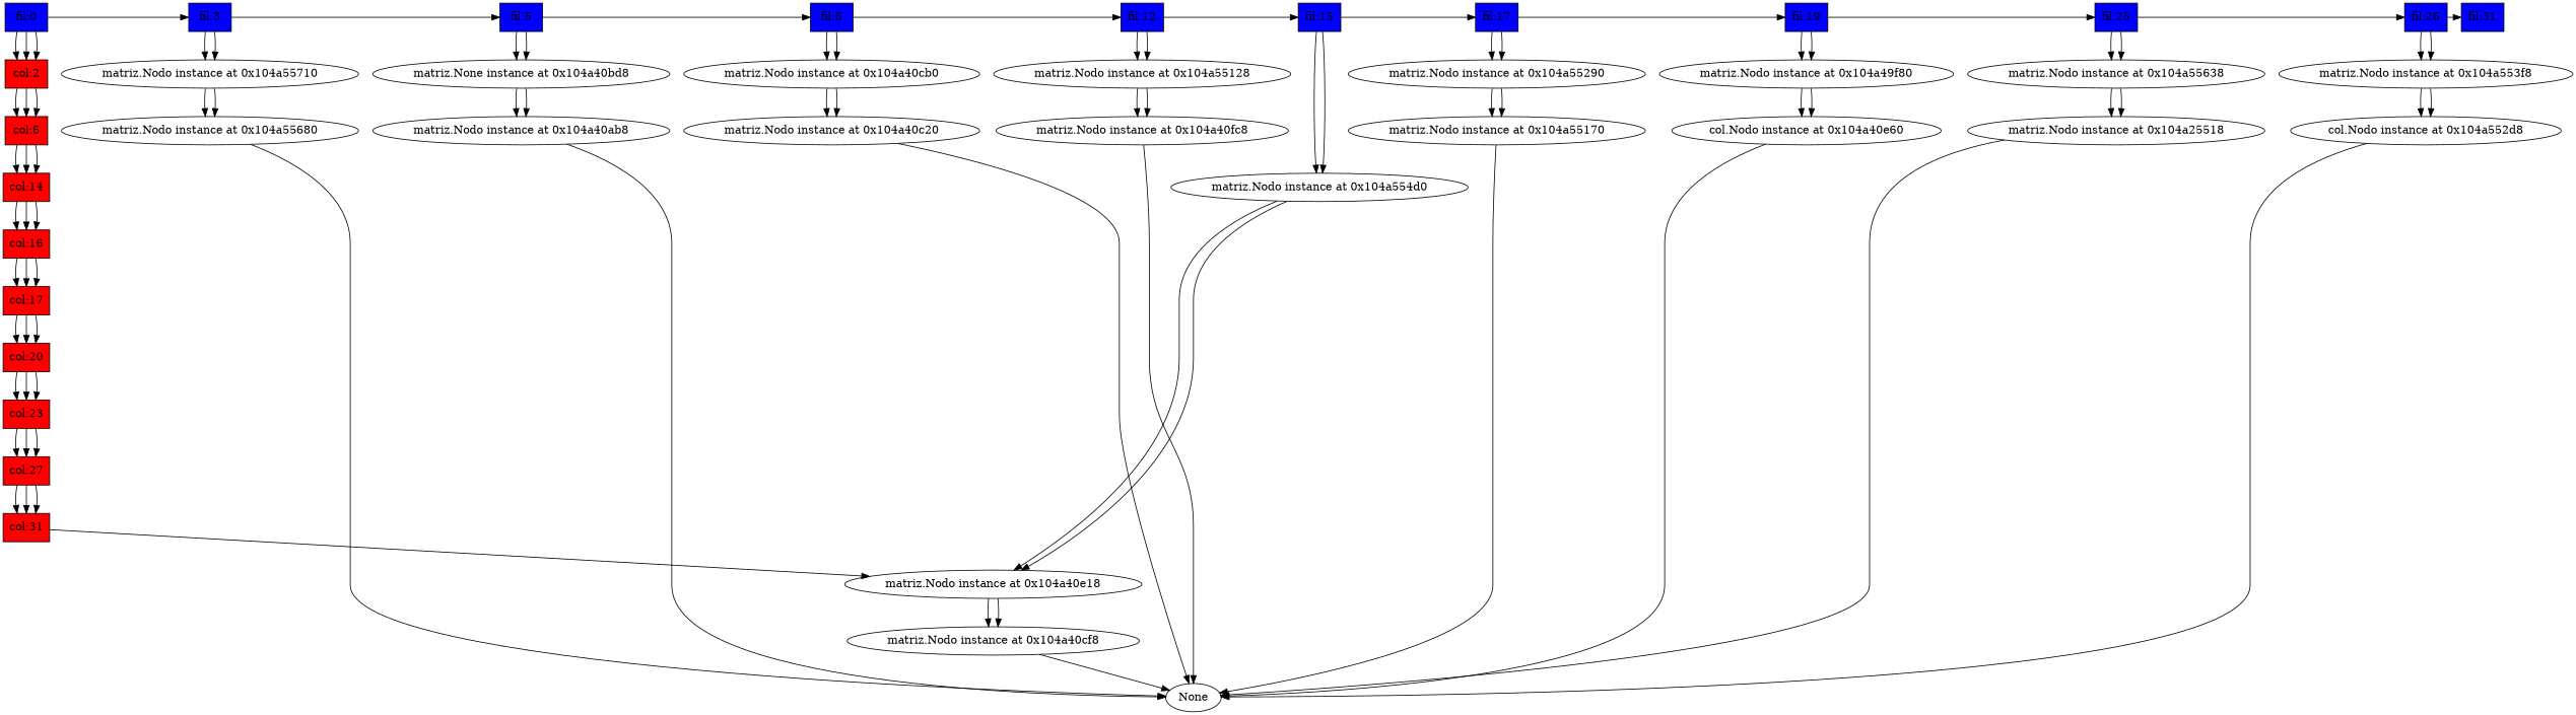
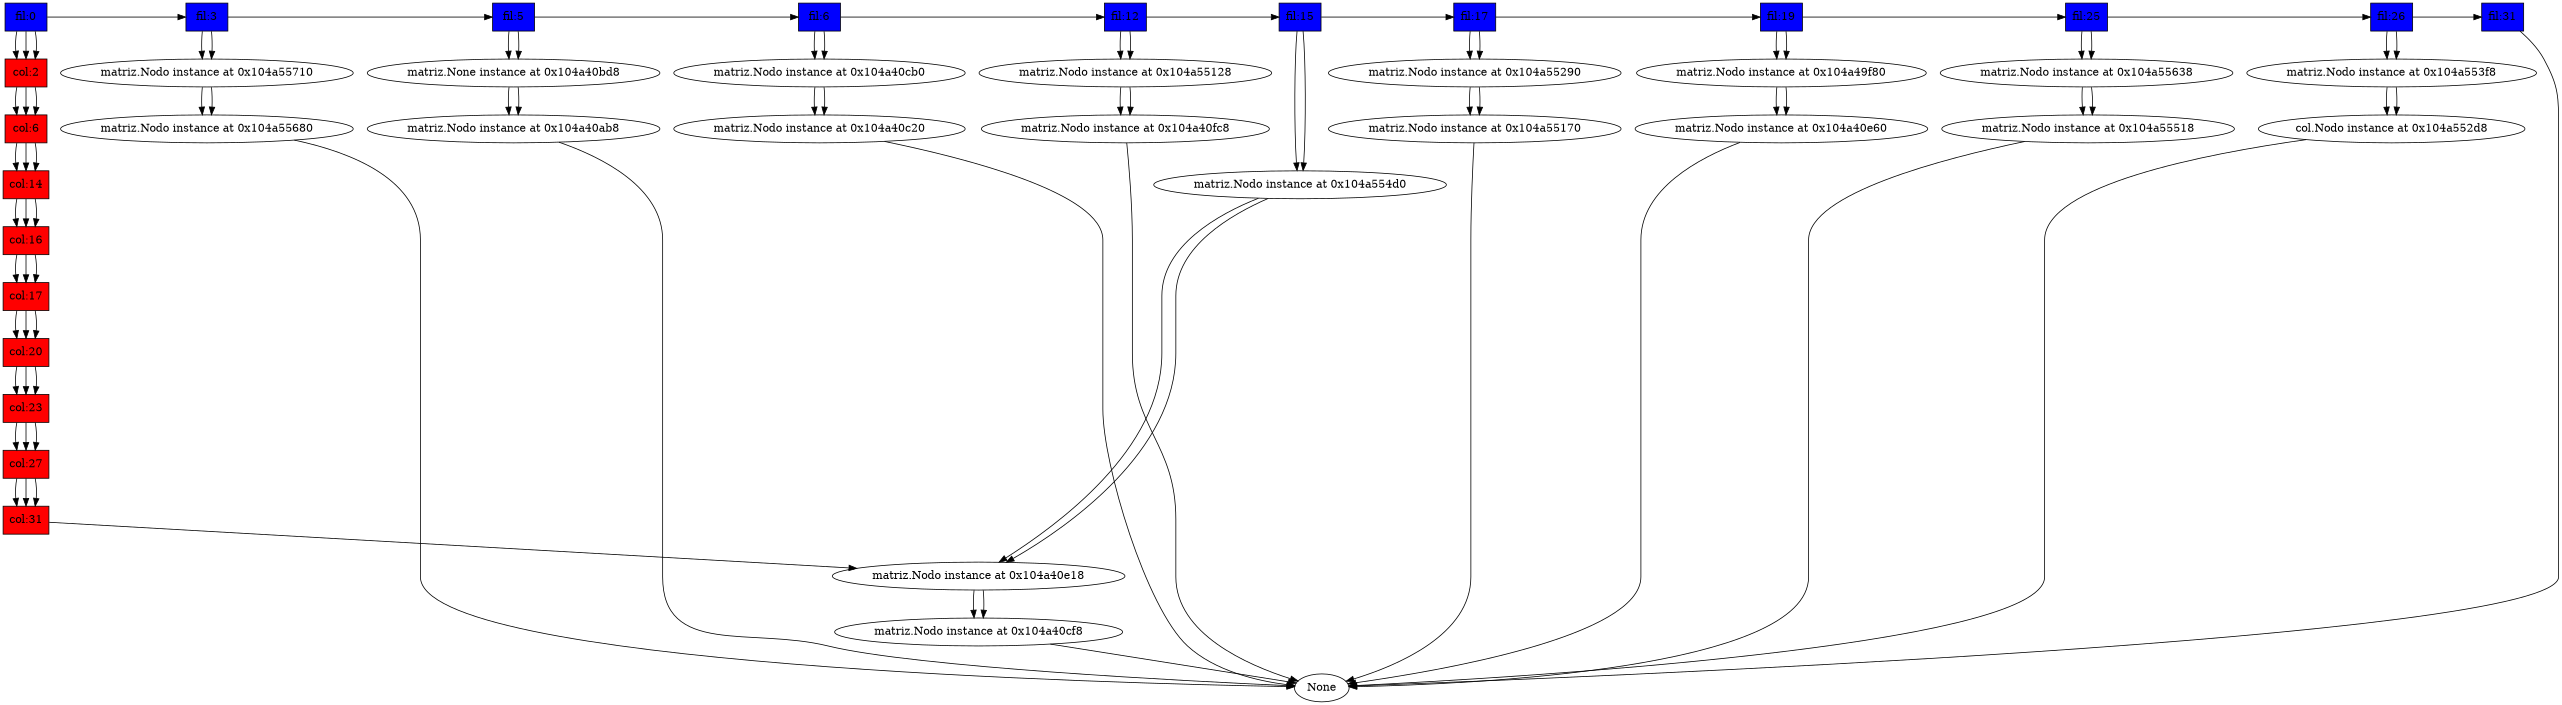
  digraph {
    rankdir=TB
    n1 [fillcolor=blue label=<fil:0> shape=box style=filled]
    n2 [fillcolor=blue label=<fil:3> shape=box style=filled]
    n3 [fillcolor=blue label=<fil:5> shape=box style=filled]
    n4 [fillcolor=blue label=<fil:6> shape=box style=filled]
    n5 [fillcolor=blue label=<fil:12> shape=box style=filled]
    n6 [fillcolor=blue label=<fil:15> shape=box style=filled]
    n7 [fillcolor=blue label=<fil:17> shape=box style=filled]
    n8 [fillcolor=blue label=<fil:19> shape=box style=filled]
    n9 [fillcolor=blue label=<fil:25> shape=box style=filled]
    n10 [fillcolor=blue label=<fil:26> shape=box style=filled]
    n11 [fillcolor=blue label=<fil:31> shape=box style=filled]
    n12 [fillcolor=red label=<col:2> shape=box style=filled]
    "matriz.Nodo instance at 0x104a55710"
    n14 [label="matriz.None instance at 0x104a40bd8"]
    "matriz.Nodo instance at 0x104a40cb0"
    "matriz.Nodo instance at 0x104a55128"
    "matriz.Nodo instance at 0x104a554d0"
    "matriz.Nodo instance at 0x104a55290"
    n19 [label="matriz.Nodo instance at 0x104a49f80"]
    "matriz.Nodo instance at 0x104a55638"
    "matriz.Nodo instance at 0x104a553f8"
    None
    n23 [fillcolor=red label=<col:6> shape=box style=filled]
    n24 [fillcolor=red label=<col:14> shape=box style=filled]
    n25 [fillcolor=red label=<col:16> shape=box style=filled]
    n26 [fillcolor=red label=<col:17> shape=box style=filled]
    n27 [fillcolor=red label=<col:20> shape=box style=filled]
    n28 [fillcolor=red label=<col:23> shape=box style=filled]
    n29 [fillcolor=red label=<col:27> shape=box style=filled]
    n30 [fillcolor=red label=<col:31> shape=box style=filled]
    "matriz.Nodo instance at 0x104a40e18"
    "matriz.Nodo instance at 0x104a55680"
    "matriz.Nodo instance at 0x104a40ab8"
    "matriz.Nodo instance at 0x104a40c20"
    "matriz.Nodo instance at 0x104a40fc8"
    "matriz.Nodo instance at 0x104a55170"
-   "matriz.Nodo instance at 0x104a40e60" [label="col.Nodo instance at 0x104a40e60"]
-   "matriz.Nodo instance at 0x104a55518" [label="matriz.Nodo instance at 0x104a25518"]
+   "matriz.Nodo instance at 0x104a40e60"
+   "matriz.Nodo instance at 0x104a55518"
    n39 [label="col.Nodo instance at 0x104a552d8"]
    "matriz.Nodo instance at 0x104a40cf8"
    subgraph sub_1 {
      rank=same
      n1
      n2
      n3
      n4
      n5
      n6
      n7
      n8
      n9
      n10
      n11
    }
    n1 -> n2
    n1 -> n12
    n1 -> n12
    n1 -> n12
    n2 -> n3
    n2 -> "matriz.Nodo instance at 0x104a55710"
    n2 -> "matriz.Nodo instance at 0x104a55710"
    n3 -> n4
    n3 -> n14
    n3 -> n14
    n4 -> n5
    n4 -> "matriz.Nodo instance at 0x104a40cb0"
    n4 -> "matriz.Nodo instance at 0x104a40cb0"
    n5 -> n6
    n5 -> "matriz.Nodo instance at 0x104a55128"
    n5 -> "matriz.Nodo instance at 0x104a55128"
    n6 -> n7
    n6 -> "matriz.Nodo instance at 0x104a554d0"
    n6 -> "matriz.Nodo instance at 0x104a554d0"
    n7 -> n8
    n7 -> "matriz.Nodo instance at 0x104a55290"
    n7 -> "matriz.Nodo instance at 0x104a55290"
    n8 -> n9
    n8 -> n19
    n8 -> n19
    n9 -> n10
    n9 -> "matriz.Nodo instance at 0x104a55638"
    n9 -> "matriz.Nodo instance at 0x104a55638"
    n10 -> n11
    n10 -> "matriz.Nodo instance at 0x104a553f8"
    n10 -> "matriz.Nodo instance at 0x104a553f8"
+   n11 -> None
    n12 -> n23
    n12 -> n23
    n12 -> n23
    "matriz.Nodo instance at 0x104a55710" -> "matriz.Nodo instance at 0x104a55680"
    "matriz.Nodo instance at 0x104a55710" -> "matriz.Nodo instance at 0x104a55680"
    n14 -> "matriz.Nodo instance at 0x104a40ab8"
    n14 -> "matriz.Nodo instance at 0x104a40ab8"
    "matriz.Nodo instance at 0x104a40cb0" -> "matriz.Nodo instance at 0x104a40c20"
    "matriz.Nodo instance at 0x104a40cb0" -> "matriz.Nodo instance at 0x104a40c20"
    "matriz.Nodo instance at 0x104a55128" -> "matriz.Nodo instance at 0x104a40fc8"
    "matriz.Nodo instance at 0x104a55128" -> "matriz.Nodo instance at 0x104a40fc8"
    "matriz.Nodo instance at 0x104a554d0" -> "matriz.Nodo instance at 0x104a40e18"
    "matriz.Nodo instance at 0x104a554d0" -> "matriz.Nodo instance at 0x104a40e18"
    "matriz.Nodo instance at 0x104a55290" -> "matriz.Nodo instance at 0x104a55170"
    "matriz.Nodo instance at 0x104a55290" -> "matriz.Nodo instance at 0x104a55170"
    n19 -> "matriz.Nodo instance at 0x104a40e60"
    n19 -> "matriz.Nodo instance at 0x104a40e60"
    "matriz.Nodo instance at 0x104a55638" -> "matriz.Nodo instance at 0x104a55518"
    "matriz.Nodo instance at 0x104a55638" -> "matriz.Nodo instance at 0x104a55518"
    "matriz.Nodo instance at 0x104a553f8" -> n39
    "matriz.Nodo instance at 0x104a553f8" -> n39
    n23 -> n24
    n23 -> n24
    n23 -> n24
    n24 -> n25
    n24 -> n25
    n24 -> n25
    n25 -> n26
    n25 -> n26
    n25 -> n26
    n26 -> n27
    n26 -> n27
    n26 -> n27
    n27 -> n28
    n27 -> n28
    n27 -> n28
    n28 -> n29
    n28 -> n29
    n28 -> n29
    n29 -> n30
    n29 -> n30
    n29 -> n30
    n30 -> "matriz.Nodo instance at 0x104a40e18"
    "matriz.Nodo instance at 0x104a40e18" -> "matriz.Nodo instance at 0x104a40cf8"
    "matriz.Nodo instance at 0x104a40e18" -> "matriz.Nodo instance at 0x104a40cf8"
    "matriz.Nodo instance at 0x104a55680" -> None
    "matriz.Nodo instance at 0x104a40ab8" -> None
    "matriz.Nodo instance at 0x104a40c20" -> None
    "matriz.Nodo instance at 0x104a40fc8" -> None
    "matriz.Nodo instance at 0x104a55170" -> None
    "matriz.Nodo instance at 0x104a40e60" -> None
    "matriz.Nodo instance at 0x104a55518" -> None
    n39 -> None
    "matriz.Nodo instance at 0x104a40cf8" -> None
  }
